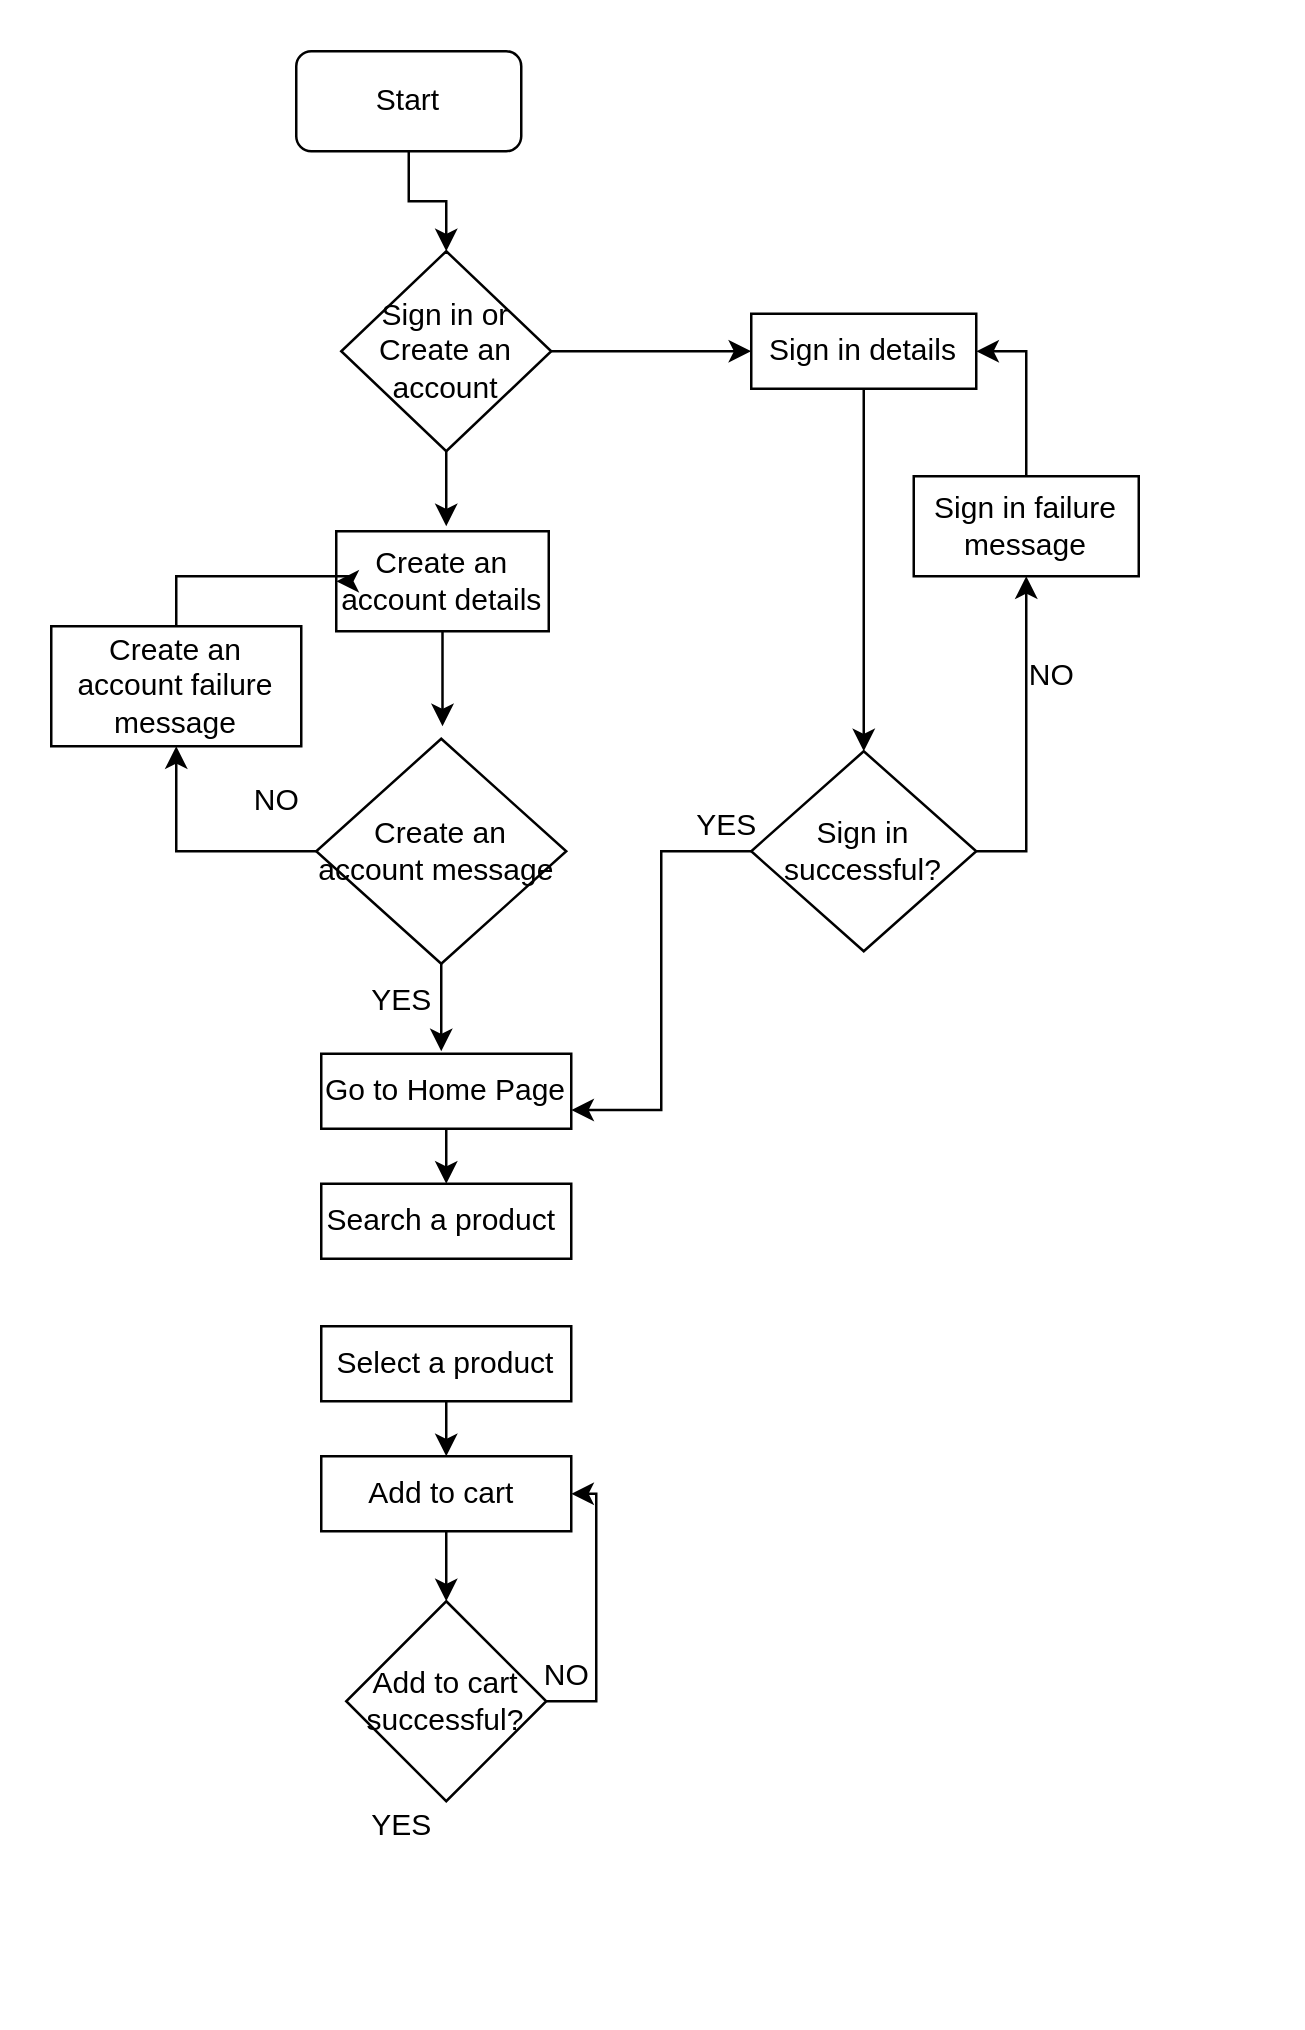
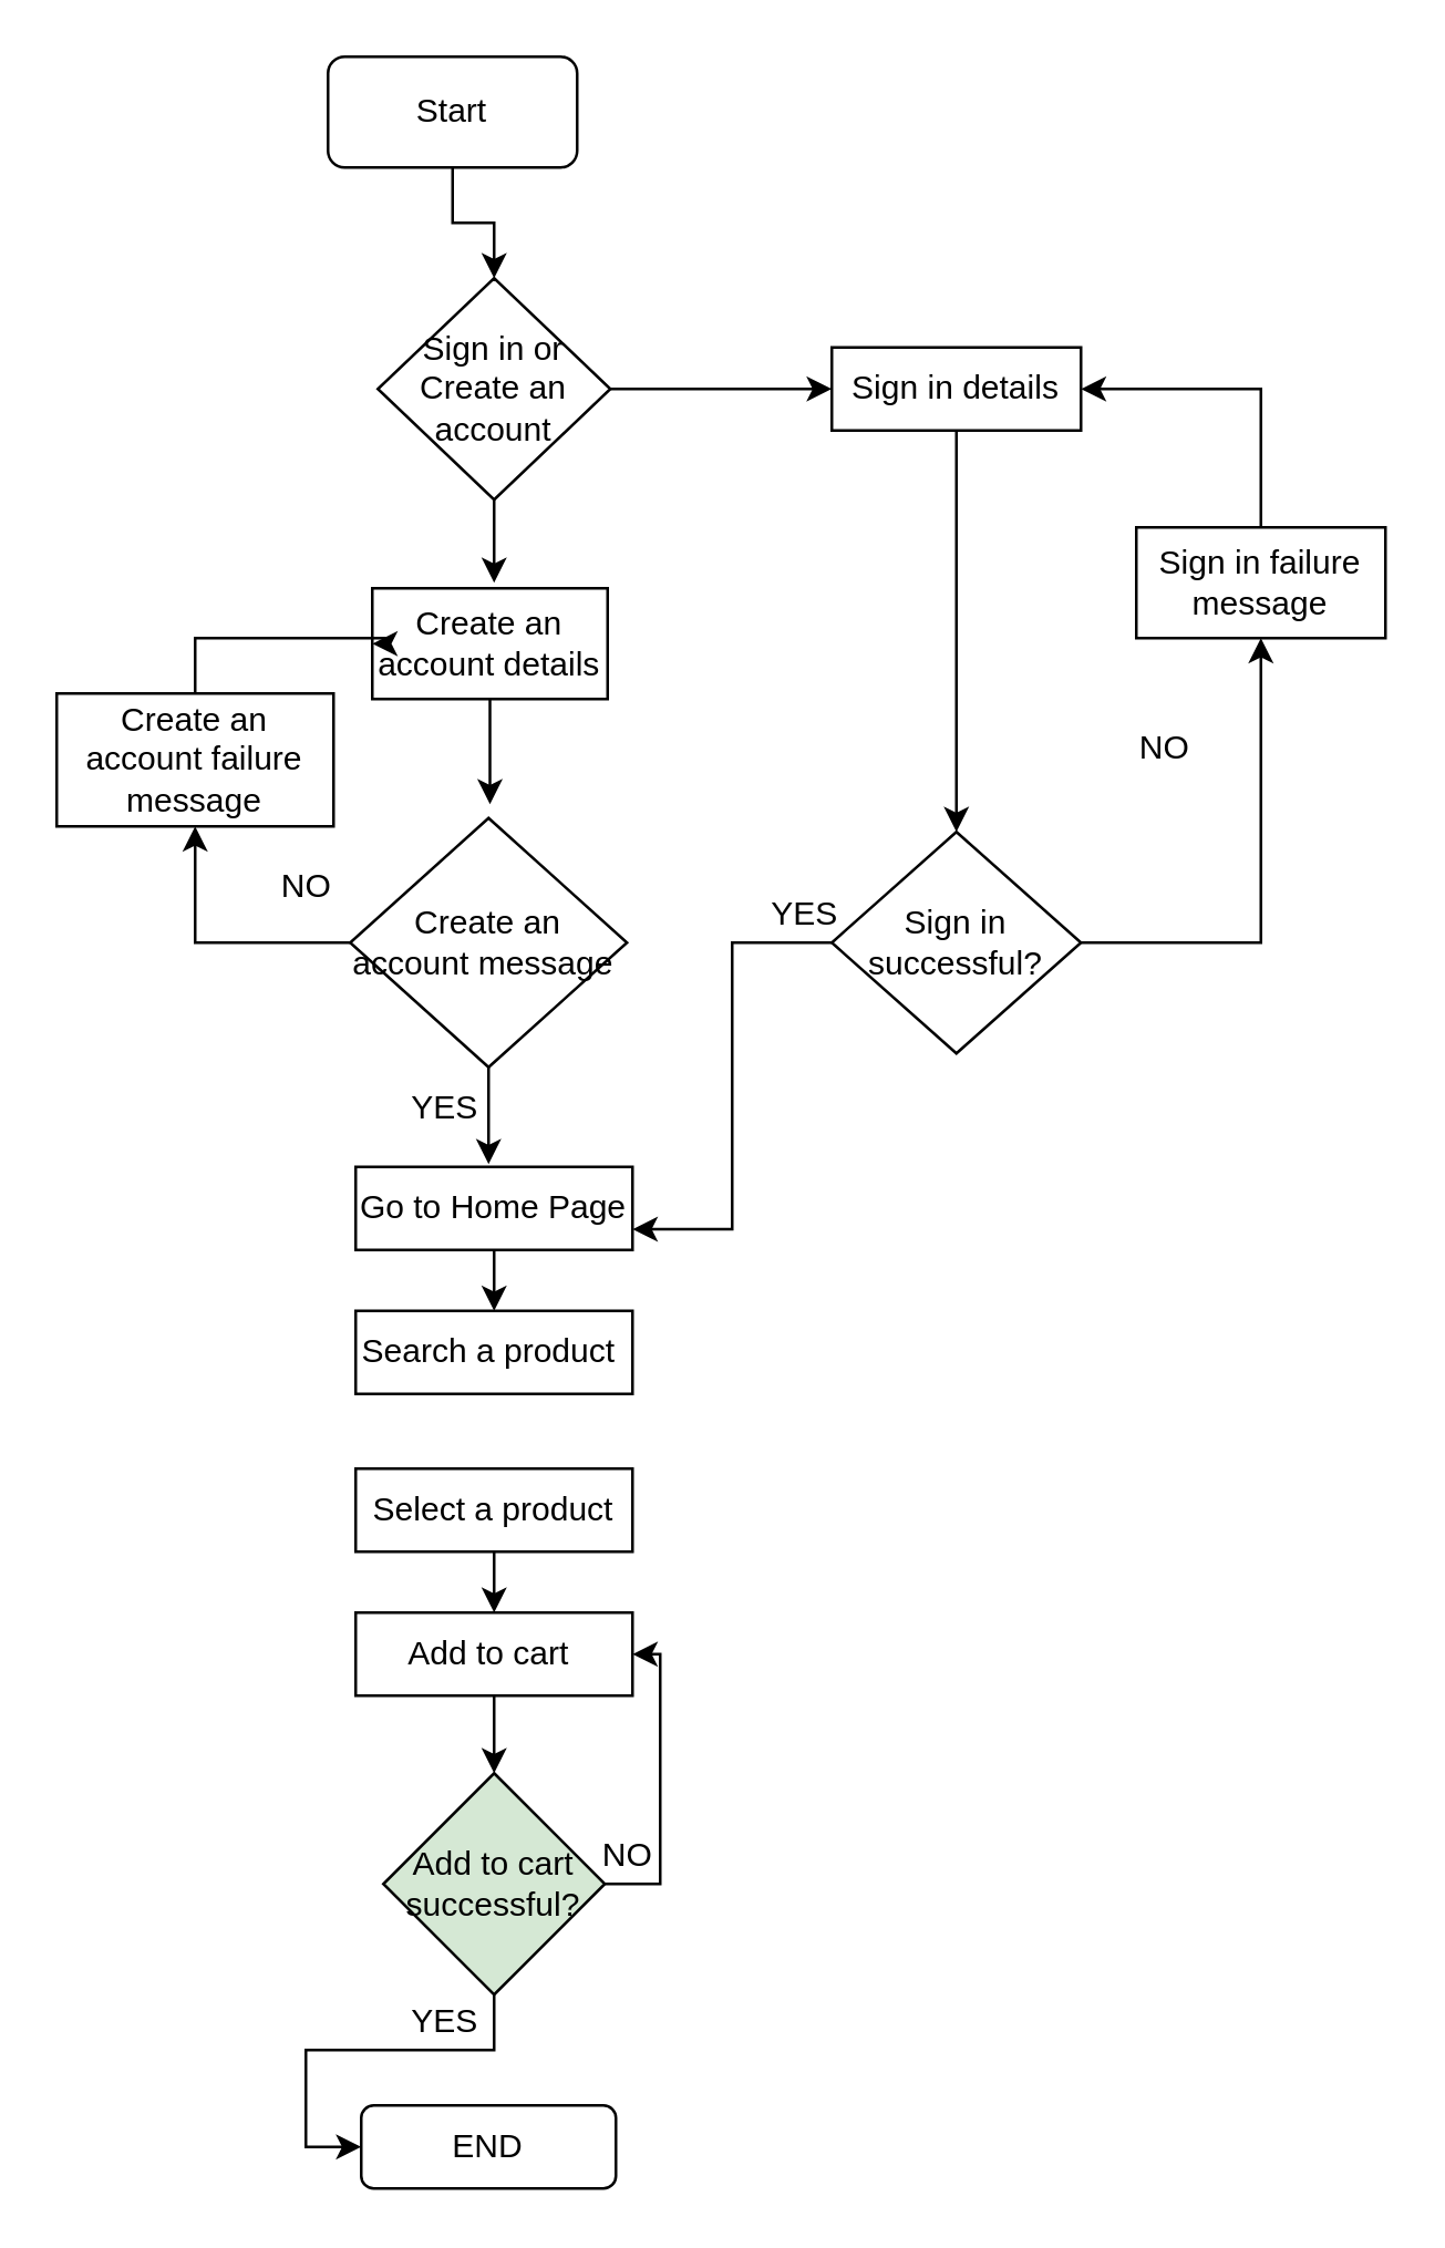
  <mxCell id="0" />
  <mxCell id="1" parent="0" />
  <mxCell id="2" style="edgeStyle=orthogonalEdgeStyle;rounded=0;orthogonalLoop=1;jettySize=auto;html=1;exitX=0.5;exitY=1;exitDx=0;exitDy=0;entryX=0.5;entryY=0;entryDx=0;entryDy=0;" parent="1" source="3" target="6" edge="1"><mxGeometry relative="1" as="geometry" /></mxCell>
  <mxCell id="3" value="Start" style="rounded=1;whiteSpace=wrap;html=1;" parent="1" vertex="1"><mxGeometry x="118" y="20" width="90" height="40" as="geometry" /></mxCell>
  <mxCell id="4" style="edgeStyle=orthogonalEdgeStyle;rounded=0;orthogonalLoop=1;jettySize=auto;html=1;exitX=1;exitY=0.5;exitDx=0;exitDy=0;" parent="1" source="6" target="8" edge="1"><mxGeometry relative="1" as="geometry" /></mxCell>
  <mxCell id="5" style="edgeStyle=orthogonalEdgeStyle;rounded=0;orthogonalLoop=1;jettySize=auto;html=1;exitX=0.5;exitY=1;exitDx=0;exitDy=0;" parent="1" source="6" edge="1"><mxGeometry relative="1" as="geometry"><mxPoint x="178" y="210" as="targetPoint" /></mxGeometry></mxCell>
  <mxCell id="6" value="Sign in or Create an account" style="rhombus;whiteSpace=wrap;html=1;" parent="1" vertex="1"><mxGeometry x="136" y="100" width="84" height="80" as="geometry" /></mxCell>
  <mxCell id="7" style="edgeStyle=orthogonalEdgeStyle;rounded=0;orthogonalLoop=1;jettySize=auto;html=1;entryX=0.5;entryY=0;entryDx=0;entryDy=0;" parent="1" source="8" target="11" edge="1"><mxGeometry relative="1" as="geometry" /></mxCell>
  <mxCell id="8" value="Sign in details" style="rounded=0;whiteSpace=wrap;html=1;" parent="1" vertex="1"><mxGeometry x="300" y="125" width="90" height="30" as="geometry" /></mxCell>
  <mxCell id="9" style="edgeStyle=orthogonalEdgeStyle;rounded=0;orthogonalLoop=1;jettySize=auto;html=1;exitX=1;exitY=0.5;exitDx=0;exitDy=0;entryX=0.5;entryY=1;entryDx=0;entryDy=0;" parent="1" source="11" target="13" edge="1"><mxGeometry relative="1" as="geometry" /></mxCell>
  <mxCell id="10" style="edgeStyle=orthogonalEdgeStyle;rounded=0;orthogonalLoop=1;jettySize=auto;html=1;entryX=1;entryY=0.75;entryDx=0;entryDy=0;" parent="1" source="11" target="24" edge="1"><mxGeometry relative="1" as="geometry" /></mxCell>
  <mxCell id="11" value="Sign in successful?" style="rhombus;whiteSpace=wrap;html=1;" parent="1" vertex="1"><mxGeometry x="300" y="300" width="90" height="80" as="geometry" /></mxCell>
  <mxCell id="12" style="edgeStyle=orthogonalEdgeStyle;rounded=0;orthogonalLoop=1;jettySize=auto;html=1;exitX=0.5;exitY=0;exitDx=0;exitDy=0;entryX=1;entryY=0.5;entryDx=0;entryDy=0;" parent="1" source="13" target="8" edge="1"><mxGeometry relative="1" as="geometry" /></mxCell>
- <mxCell id="13" value="Sign in failure message" style="rounded=0;whiteSpace=wrap;html=1;" parent="1" vertex="1"><mxGeometry x="365" y="190" width="90" height="40" as="geometry" /></mxCell>
+ <mxCell id="13" value="Sign in failure message" style="rounded=0;whiteSpace=wrap;html=1;" parent="1" vertex="1"><mxGeometry x="410" y="190" width="90" height="40" as="geometry" /></mxCell>
  <mxCell id="14" value="NO" style="text;html=1;align=center;verticalAlign=middle;resizable=0;points=[];autosize=1;" parent="1" vertex="1"><mxGeometry x="405" y="260" width="30" height="20" as="geometry" /></mxCell>
  <mxCell id="15" style="edgeStyle=orthogonalEdgeStyle;rounded=0;orthogonalLoop=1;jettySize=auto;html=1;" parent="1" source="16" edge="1"><mxGeometry relative="1" as="geometry"><mxPoint x="176.5" y="290" as="targetPoint" /></mxGeometry></mxCell>
  <mxCell id="16" value="Create an account details" style="rounded=0;whiteSpace=wrap;html=1;" parent="1" vertex="1"><mxGeometry x="134" y="212" width="85" height="40" as="geometry" /></mxCell>
  <mxCell id="17" style="edgeStyle=orthogonalEdgeStyle;rounded=0;orthogonalLoop=1;jettySize=auto;html=1;entryX=0.5;entryY=1;entryDx=0;entryDy=0;" parent="1" source="19" target="21" edge="1"><mxGeometry relative="1" as="geometry" /></mxCell>
  <mxCell id="18" style="edgeStyle=orthogonalEdgeStyle;rounded=0;orthogonalLoop=1;jettySize=auto;html=1;" parent="1" source="19" edge="1"><mxGeometry relative="1" as="geometry"><mxPoint x="176" y="420" as="targetPoint" /></mxGeometry></mxCell>
  <mxCell id="19" value="Create an account message&amp;nbsp;" style="rhombus;whiteSpace=wrap;html=1;" parent="1" vertex="1"><mxGeometry x="126" y="295" width="100" height="90" as="geometry" /></mxCell>
  <mxCell id="20" style="edgeStyle=orthogonalEdgeStyle;rounded=0;orthogonalLoop=1;jettySize=auto;html=1;exitX=0.5;exitY=0;exitDx=0;exitDy=0;entryX=0;entryY=0.5;entryDx=0;entryDy=0;" parent="1" source="21" target="16" edge="1"><mxGeometry relative="1" as="geometry" /></mxCell>
  <mxCell id="21" value="Create an account failure message" style="rounded=0;whiteSpace=wrap;html=1;" parent="1" vertex="1"><mxGeometry x="20" y="250" width="100" height="48" as="geometry" /></mxCell>
  <mxCell id="22" value="NO" style="text;html=1;align=center;verticalAlign=middle;resizable=0;points=[];autosize=1;" parent="1" vertex="1"><mxGeometry x="95" y="310" width="30" height="20" as="geometry" /></mxCell>
  <mxCell id="23" style="edgeStyle=orthogonalEdgeStyle;rounded=0;orthogonalLoop=1;jettySize=auto;html=1;exitX=0.5;exitY=1;exitDx=0;exitDy=0;entryX=0.5;entryY=0;entryDx=0;entryDy=0;" parent="1" source="24" target="25" edge="1"><mxGeometry relative="1" as="geometry" /></mxCell>
  <mxCell id="24" value="Go to Home Page" style="whiteSpace=wrap;html=1;" parent="1" vertex="1"><mxGeometry x="128" y="421" width="100" height="30" as="geometry" /></mxCell>
  <mxCell id="25" value="Search a product&amp;nbsp;" style="rounded=0;whiteSpace=wrap;html=1;" parent="1" vertex="1"><mxGeometry x="128" y="473" width="100" height="30" as="geometry" /></mxCell>
  <mxCell id="26" style="edgeStyle=orthogonalEdgeStyle;rounded=0;orthogonalLoop=1;jettySize=auto;html=1;exitX=0.5;exitY=1;exitDx=0;exitDy=0;" parent="1" source="27" target="29" edge="1"><mxGeometry relative="1" as="geometry" /></mxCell>
  <mxCell id="27" value="Select a product" style="rounded=0;whiteSpace=wrap;html=1;" parent="1" vertex="1"><mxGeometry x="128" y="530" width="100" height="30" as="geometry" /></mxCell>
  <mxCell id="28" style="edgeStyle=orthogonalEdgeStyle;rounded=0;orthogonalLoop=1;jettySize=auto;html=1;exitX=0.5;exitY=1;exitDx=0;exitDy=0;entryX=0.5;entryY=0;entryDx=0;entryDy=0;" parent="1" source="29" target="32" edge="1"><mxGeometry relative="1" as="geometry" /></mxCell>
  <mxCell id="29" value="Add to cart&amp;nbsp;" style="rounded=0;whiteSpace=wrap;html=1;" parent="1" vertex="1"><mxGeometry x="128" y="582" width="100" height="30" as="geometry" /></mxCell>
  <mxCell id="30" style="edgeStyle=orthogonalEdgeStyle;rounded=0;orthogonalLoop=1;jettySize=auto;html=1;exitX=1;exitY=0.5;exitDx=0;exitDy=0;entryX=1;entryY=0.5;entryDx=0;entryDy=0;" parent="1" source="32" target="29" edge="1"><mxGeometry relative="1" as="geometry" /></mxCell>
- <mxCell id="32" value="Add to cart successful?" style="rhombus;whiteSpace=wrap;html=1;" parent="1" vertex="1"><mxGeometry x="138" y="640" width="80" height="80" as="geometry" /></mxCell>
+ <mxCell id="31" style="edgeStyle=orthogonalEdgeStyle;rounded=0;orthogonalLoop=1;jettySize=auto;html=1;entryX=0;entryY=0.5;entryDx=0;entryDy=0;" parent="1" source="32" target="36" edge="1"><mxGeometry relative="1" as="geometry" /></mxCell>
+ <mxCell id="32" value="Add to cart successful?" style="rhombus;whiteSpace=wrap;html=1;fillColor=#d5e8d4;" parent="1" vertex="1"><mxGeometry x="138" y="640" width="80" height="80" as="geometry" /></mxCell>
  <mxCell id="33" value="NO" style="text;html=1;align=center;verticalAlign=middle;resizable=0;points=[];autosize=1;" parent="1" vertex="1"><mxGeometry x="211" y="660" width="30" height="20" as="geometry" /></mxCell>
  <mxCell id="34" value="YES" style="text;html=1;align=center;verticalAlign=middle;resizable=0;points=[];autosize=1;" parent="1" vertex="1"><mxGeometry x="140" y="390" width="40" height="20" as="geometry" /></mxCell>
  <mxCell id="35" value="YES" style="text;html=1;align=center;verticalAlign=middle;resizable=0;points=[];autosize=1;" parent="1" vertex="1"><mxGeometry x="270" y="320" width="40" height="20" as="geometry" /></mxCell>
+ <mxCell id="36" value="END" style="rounded=1;whiteSpace=wrap;html=1;" parent="1" vertex="1"><mxGeometry x="130" y="760" width="92" height="30" as="geometry" /></mxCell>
  <mxCell id="37" value="YES" style="text;html=1;align=center;verticalAlign=middle;resizable=0;points=[];autosize=1;" parent="1" vertex="1"><mxGeometry x="140" y="720" width="40" height="20" as="geometry" /></mxCell>
